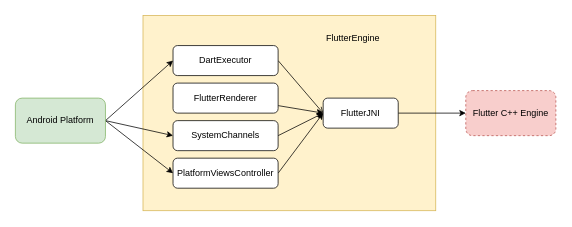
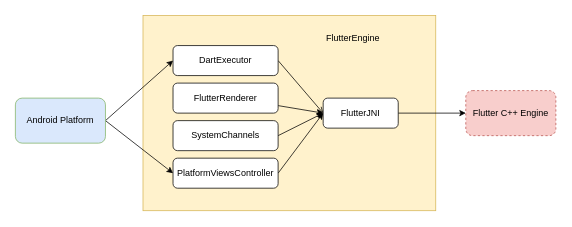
  <mxCell id="0" />
  <mxCell id="1" parent="0" />
  <mxCell id="2" value="" style="rounded=0;whiteSpace=wrap;html=1;fillColor=#fff2cc;strokeColor=#d6b656;" vertex="1" parent="1"><mxGeometry x="190" y="20" width="390" height="260" as="geometry" /></mxCell>
  <mxCell id="3" style="edgeStyle=none;rounded=0;orthogonalLoop=1;jettySize=auto;html=1;exitX=1;exitY=0.5;exitDx=0;exitDy=0;entryX=0;entryY=0.5;entryDx=0;entryDy=0;" edge="1" parent="1" source="4" target="13"><mxGeometry relative="1" as="geometry" /></mxCell>
  <mxCell id="4" value="FlutterJNI" style="rounded=1;whiteSpace=wrap;html=1;" vertex="1" parent="1"><mxGeometry x="430" y="130" width="100" height="40" as="geometry" /></mxCell>
  <mxCell id="5" style="edgeStyle=none;rounded=0;orthogonalLoop=1;jettySize=auto;html=1;exitX=1;exitY=0.5;exitDx=0;exitDy=0;" edge="1" parent="1" source="6"><mxGeometry relative="1" as="geometry"><mxPoint x="430" y="150" as="targetPoint" /></mxGeometry></mxCell>
  <mxCell id="6" value="SystemChannels" style="rounded=1;whiteSpace=wrap;html=1;" vertex="1" parent="1"><mxGeometry x="230" y="160" width="140" height="40" as="geometry" /></mxCell>
  <mxCell id="7" style="edgeStyle=none;rounded=0;orthogonalLoop=1;jettySize=auto;html=1;exitX=1;exitY=0.5;exitDx=0;exitDy=0;entryX=0;entryY=0.5;entryDx=0;entryDy=0;endArrow=open;" edge="1" parent="1" source="8" target="4"><mxGeometry relative="1" as="geometry" /></mxCell>
  <mxCell id="8" value="DartExecutor" style="rounded=1;whiteSpace=wrap;html=1;" vertex="1" parent="1"><mxGeometry x="230" y="60" width="140" height="40" as="geometry" /></mxCell>
  <mxCell id="9" style="edgeStyle=none;rounded=0;orthogonalLoop=1;jettySize=auto;html=1;exitX=1;exitY=0.5;exitDx=0;exitDy=0;" edge="1" parent="1" source="10"><mxGeometry relative="1" as="geometry"><mxPoint x="430" y="150" as="targetPoint" /></mxGeometry></mxCell>
  <mxCell id="10" value="PlatformViewsController" style="rounded=1;whiteSpace=wrap;html=1;" vertex="1" parent="1"><mxGeometry x="230" y="210" width="140" height="40" as="geometry" /></mxCell>
  <mxCell id="11" style="edgeStyle=none;rounded=0;orthogonalLoop=1;jettySize=auto;html=1;exitX=1;exitY=0.75;exitDx=0;exitDy=0;" edge="1" parent="1" source="12"><mxGeometry relative="1" as="geometry"><mxPoint x="430" y="150" as="targetPoint" /></mxGeometry></mxCell>
  <mxCell id="12" value="FlutterRenderer" style="rounded=1;whiteSpace=wrap;html=1;" vertex="1" parent="1"><mxGeometry x="230" y="110" width="140" height="40" as="geometry" /></mxCell>
  <mxCell id="13" value="Flutter C++ Engine" style="rounded=1;whiteSpace=wrap;html=1;fillColor=#f8cecc;strokeColor=#b85450;dashed=1;" vertex="1" parent="1"><mxGeometry x="620" y="120" width="120" height="60" as="geometry" /></mxCell>
  <mxCell id="14" style="rounded=0;orthogonalLoop=1;jettySize=auto;html=1;exitX=1;exitY=0.5;exitDx=0;exitDy=0;entryX=0;entryY=0.5;entryDx=0;entryDy=0;" edge="1" parent="1" source="17" target="8"><mxGeometry relative="1" as="geometry" /></mxCell>
- <mxCell id="15" style="edgeStyle=none;rounded=0;orthogonalLoop=1;jettySize=auto;html=1;exitX=1;exitY=0.5;exitDx=0;exitDy=0;entryX=0;entryY=0.5;entryDx=0;entryDy=0;" edge="1" parent="1" source="17" target="6"><mxGeometry relative="1" as="geometry" /></mxCell>
  <mxCell id="16" style="edgeStyle=none;rounded=0;orthogonalLoop=1;jettySize=auto;html=1;exitX=1;exitY=0.5;exitDx=0;exitDy=0;entryX=0;entryY=0.5;entryDx=0;entryDy=0;" edge="1" parent="1" source="17" target="10"><mxGeometry relative="1" as="geometry" /></mxCell>
- <mxCell id="17" value="Android Platform" style="rounded=1;whiteSpace=wrap;html=1;fillColor=#d5e8d4;strokeColor=#82b366;" vertex="1" parent="1"><mxGeometry x="20" y="130" width="120" height="60" as="geometry" /></mxCell>
+ <mxCell id="17" value="Android Platform" style="rounded=1;whiteSpace=wrap;html=1;fillColor=#dae8fc;strokeColor=#82b366;" vertex="1" parent="1"><mxGeometry x="20" y="130" width="120" height="60" as="geometry" /></mxCell>
  <mxCell id="18" value="FlutterEngine" style="text;html=1;strokeColor=none;fillColor=none;align=center;verticalAlign=middle;whiteSpace=wrap;rounded=0;" vertex="1" parent="1"><mxGeometry x="430" y="40" width="80" height="20" as="geometry" /></mxCell>
